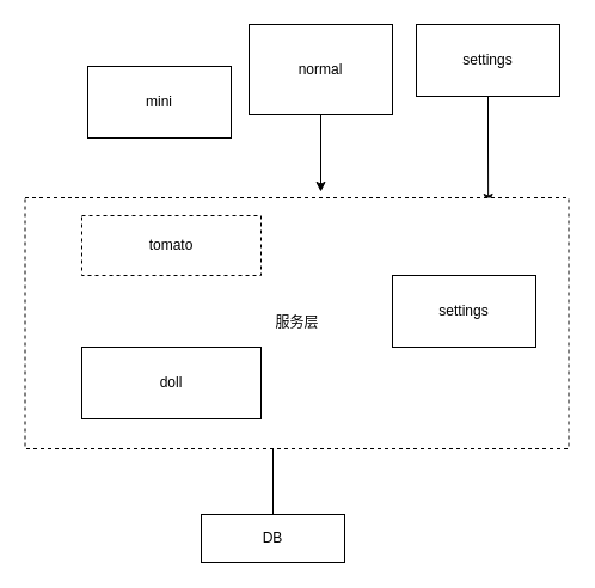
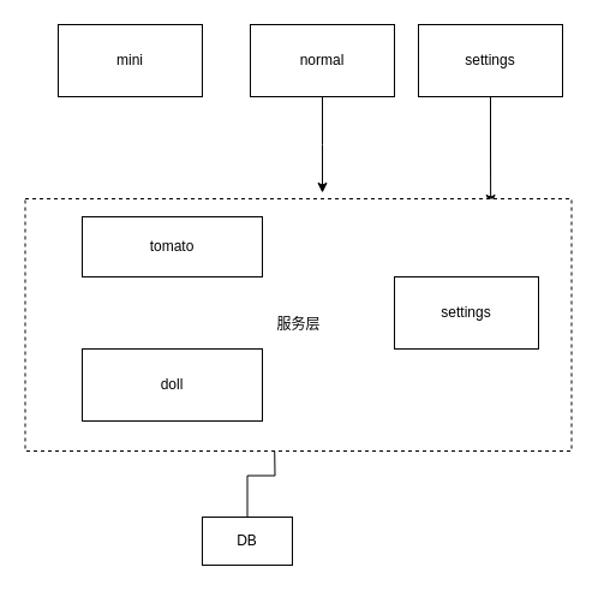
  <mxCell id="0" />
  <mxCell id="1" parent="0" />
- <mxCell id="2" value="mini" style="rounded=0;whiteSpace=wrap;html=1;" parent="1" vertex="1"><mxGeometry x="73" y="55" width="120" height="60" as="geometry" /></mxCell>
+ <mxCell id="2" value="mini" style="rounded=0;whiteSpace=wrap;html=1;" parent="1" vertex="1"><mxGeometry x="48" y="20" width="120" height="60" as="geometry" /></mxCell>
  <mxCell id="3" style="edgeStyle=orthogonalEdgeStyle;rounded=0;orthogonalLoop=1;jettySize=auto;html=1;" parent="1" source="4" edge="1"><mxGeometry relative="1" as="geometry"><mxPoint x="268" y="160" as="targetPoint" /></mxGeometry></mxCell>
- <mxCell id="4" value="normal" style="rounded=0;whiteSpace=wrap;html=1;" parent="1" vertex="1"><mxGeometry x="208" y="20" width="120" height="75" as="geometry" /></mxCell>
+ <mxCell id="4" value="normal" style="rounded=0;whiteSpace=wrap;html=1;" parent="1" vertex="1"><mxGeometry x="208" y="20" width="120" height="60" as="geometry" /></mxCell>
  <mxCell id="5" style="edgeStyle=orthogonalEdgeStyle;rounded=0;orthogonalLoop=1;jettySize=auto;html=1;entryX=0.852;entryY=0.024;entryDx=0;entryDy=0;entryPerimeter=0;" parent="1" source="6" target="9" edge="1"><mxGeometry relative="1" as="geometry" /></mxCell>
  <mxCell id="6" value="settings" style="rounded=0;whiteSpace=wrap;html=1;" parent="1" vertex="1"><mxGeometry x="348" y="20" width="120" height="60" as="geometry" /></mxCell>
  <mxCell id="7" style="edgeStyle=orthogonalEdgeStyle;rounded=0;orthogonalLoop=1;jettySize=auto;html=1;" parent="1" source="8" edge="1"><mxGeometry relative="1" as="geometry"><mxPoint x="228" y="360" as="targetPoint" /></mxGeometry></mxCell>
- <mxCell id="8" value="DB" style="rounded=0;whiteSpace=wrap;html=1;" parent="1" vertex="1"><mxGeometry x="168" y="430" width="120" height="40" as="geometry" /></mxCell>
+ <mxCell id="8" value="DB" style="rounded=0;whiteSpace=wrap;html=1;" parent="1" vertex="1"><mxGeometry x="168" y="430" width="75" height="40" as="geometry" /></mxCell>
  <mxCell id="9" value="服务层" style="rounded=0;whiteSpace=wrap;html=1;dashed=1;" parent="1" vertex="1"><mxGeometry x="20.5" y="165" width="455" height="210" as="geometry" /></mxCell>
- <mxCell id="10" value="tomato" style="rounded=0;whiteSpace=wrap;html=1;dashed=1;" parent="1" vertex="1"><mxGeometry x="68" y="180" width="150" height="50" as="geometry" /></mxCell>
+ <mxCell id="10" value="tomato" style="rounded=0;whiteSpace=wrap;html=1;" parent="1" vertex="1"><mxGeometry x="68" y="180" width="150" height="50" as="geometry" /></mxCell>
  <mxCell id="11" value="doll" style="rounded=0;whiteSpace=wrap;html=1;" parent="1" vertex="1"><mxGeometry x="68" y="290" width="150" height="60" as="geometry" /></mxCell>
  <mxCell id="12" value="settings" style="rounded=0;whiteSpace=wrap;html=1;" parent="1" vertex="1"><mxGeometry x="328" y="230" width="120" height="60" as="geometry" /></mxCell>
